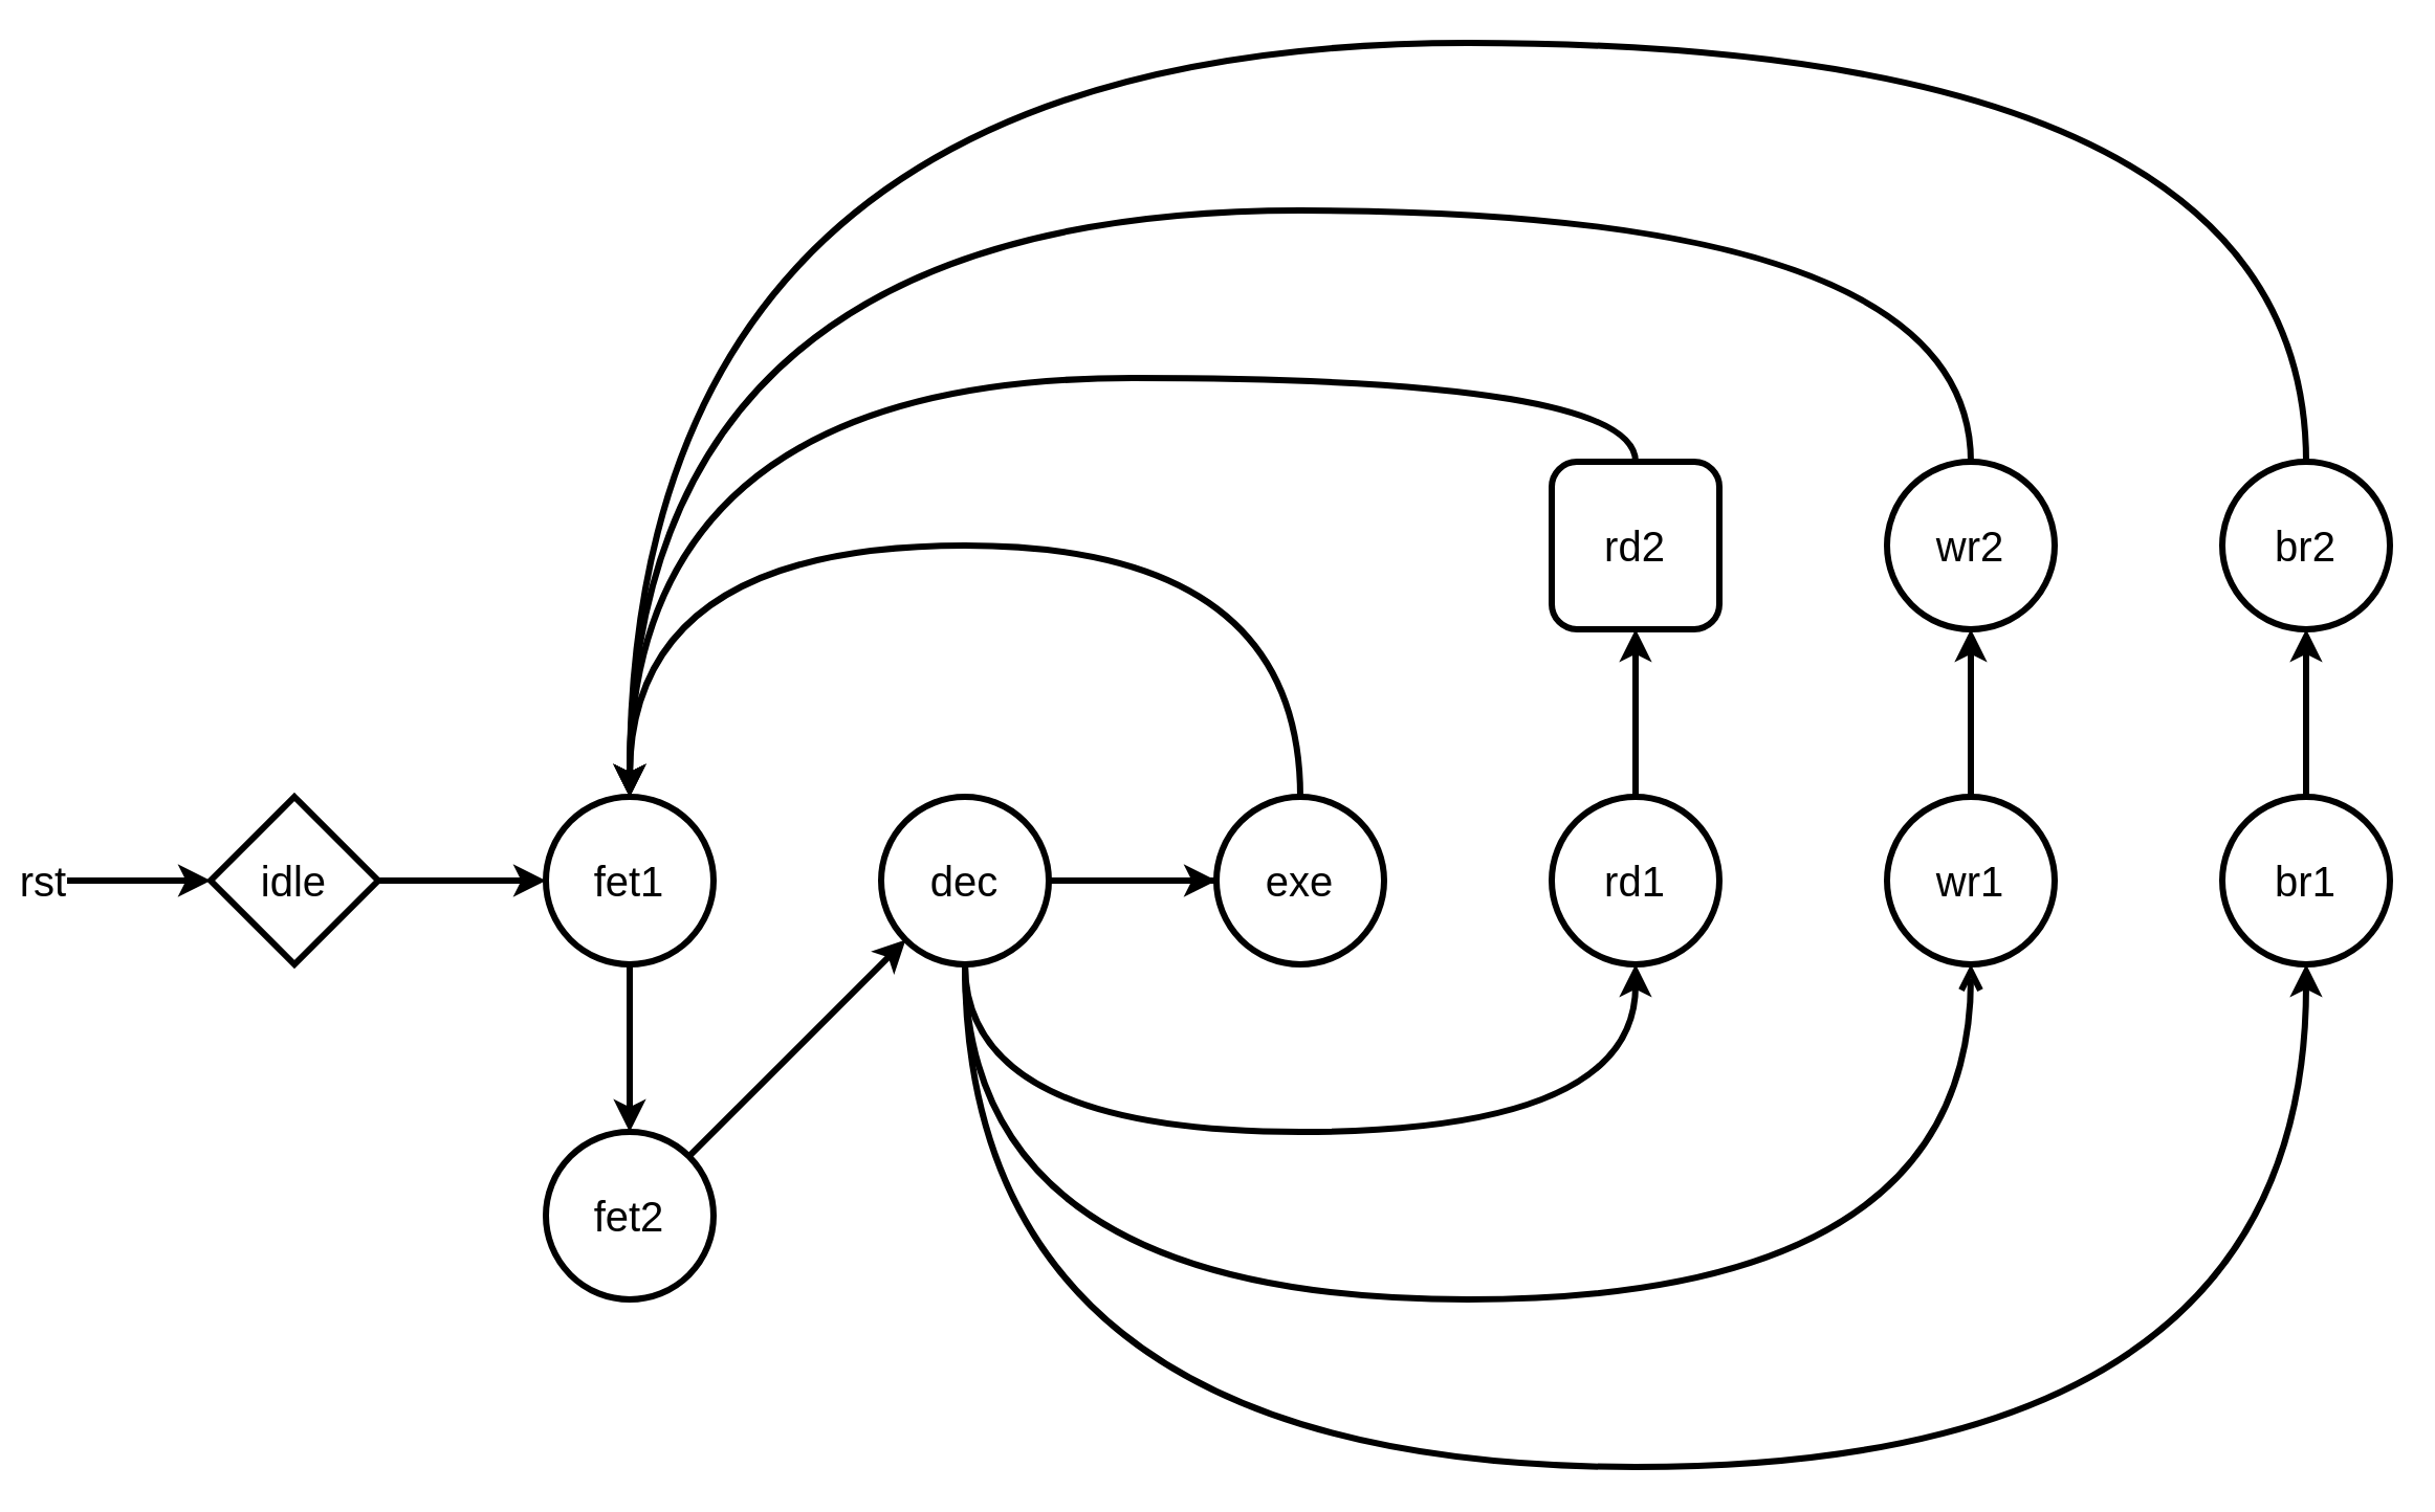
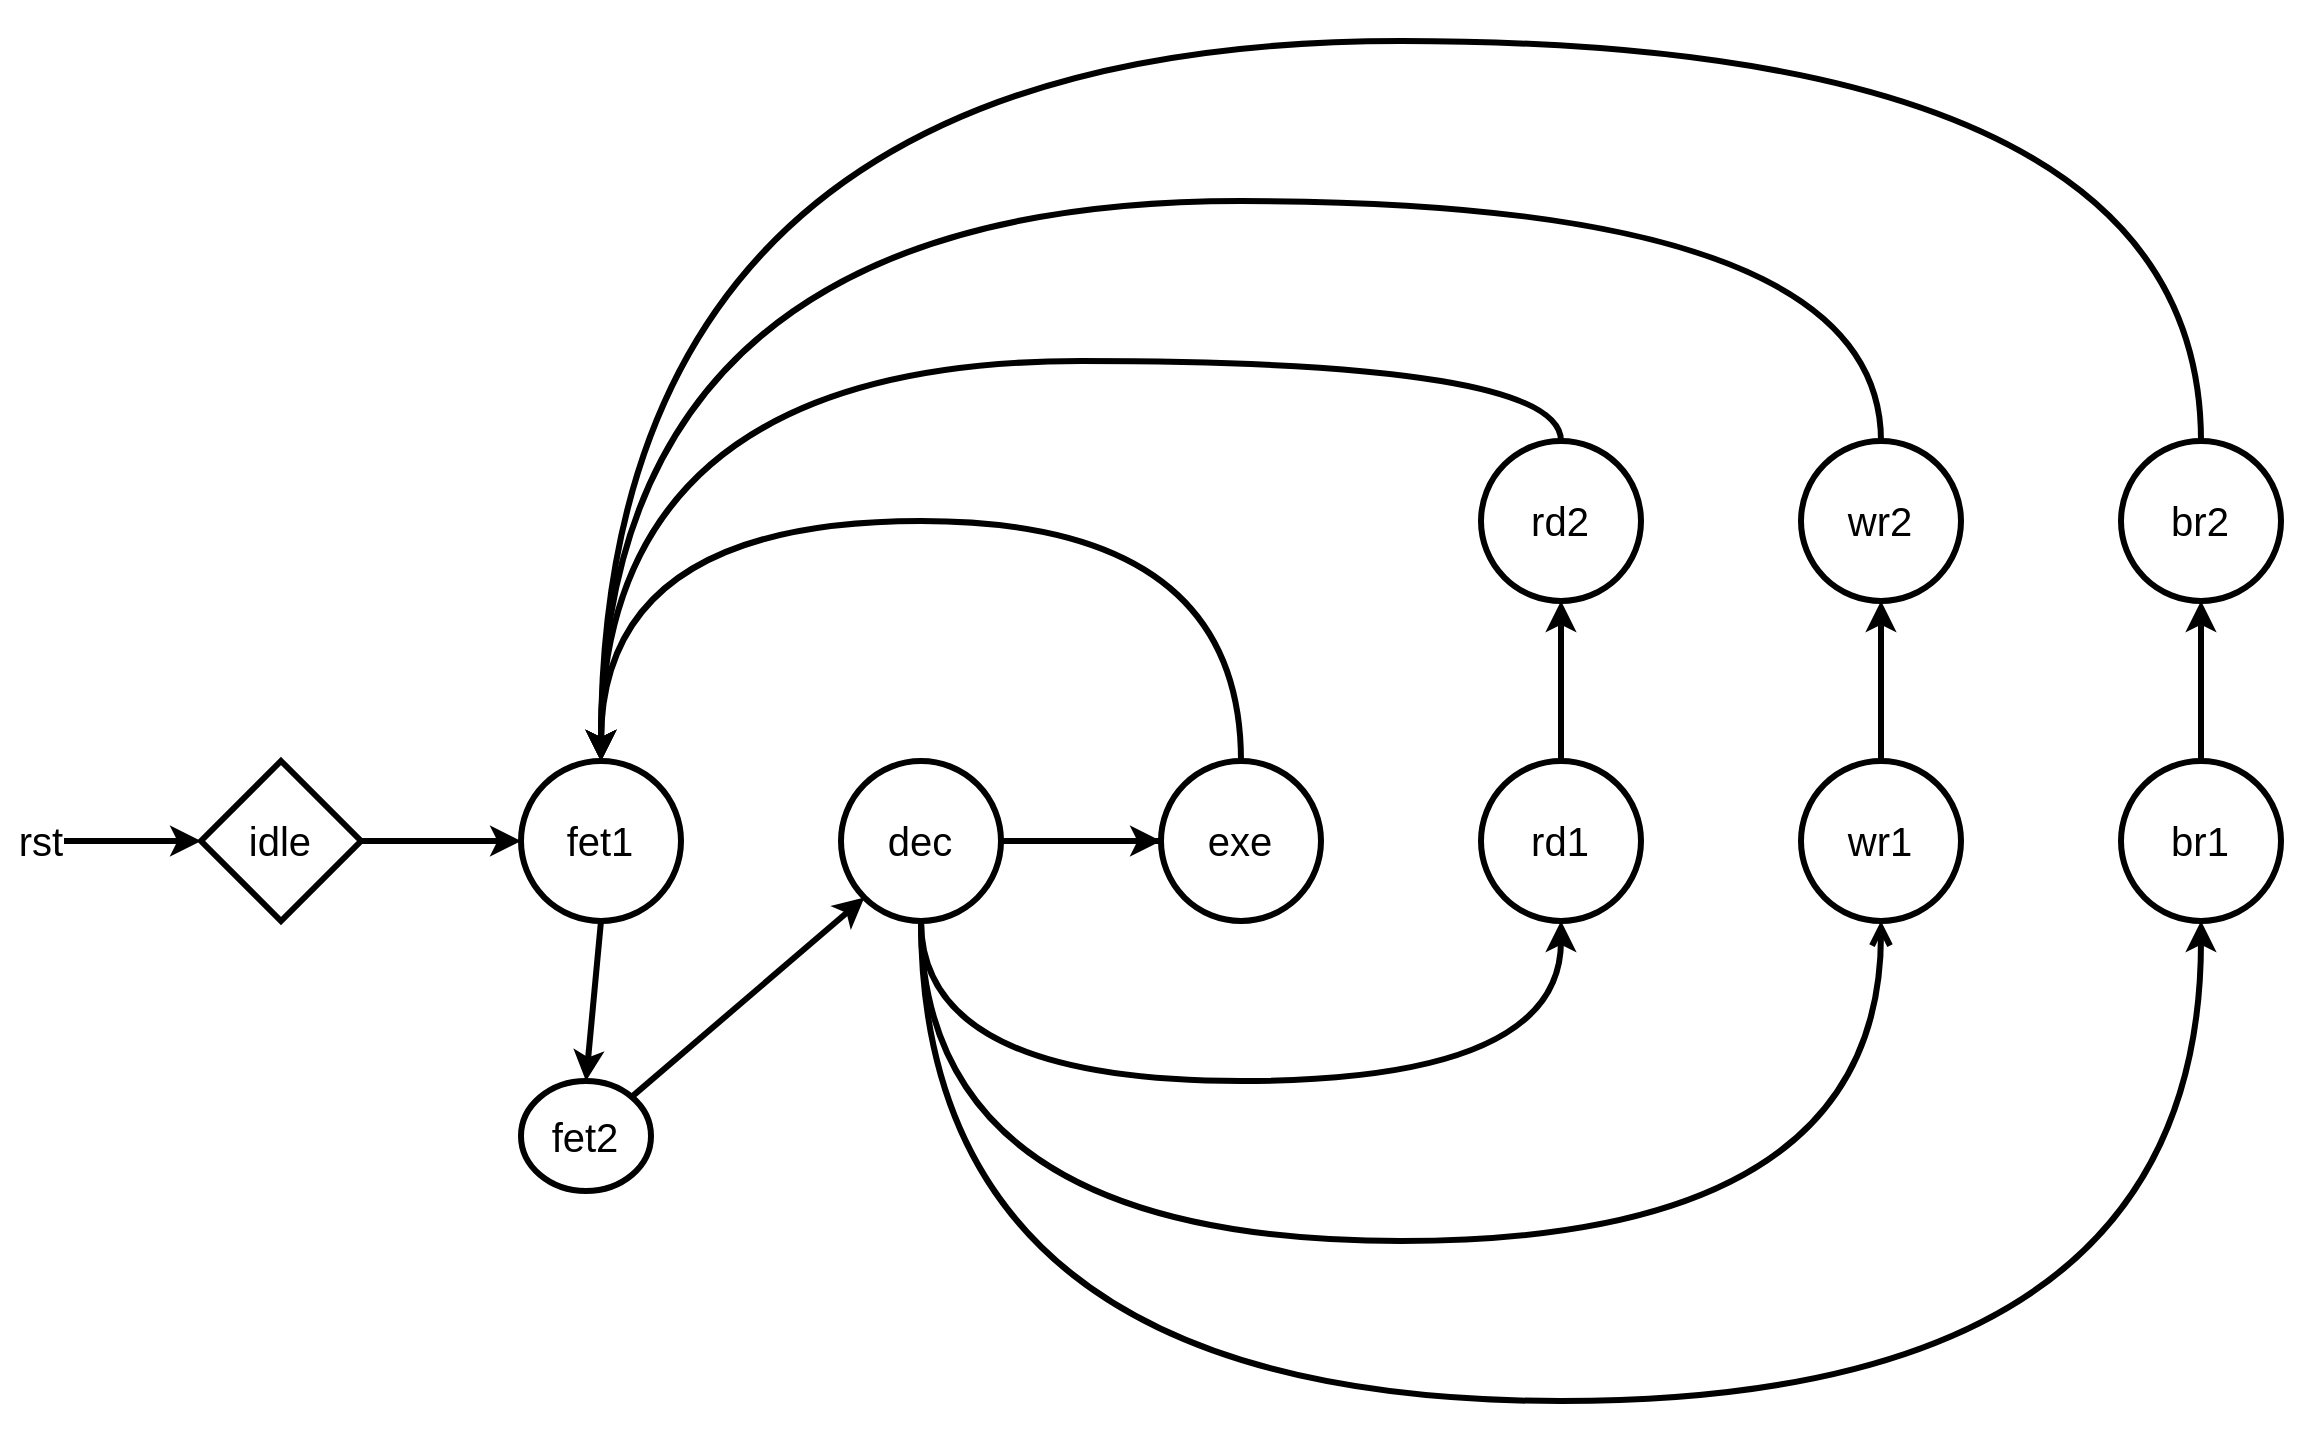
  <mxCell id="0" />
  <mxCell id="1" parent="0" />
  <mxCell id="2" value="idle" style="rhombus;whiteSpace=wrap;html=1;strokeWidth=3;fontSize=20;" parent="1" vertex="1"><mxGeometry x="100" y="380" width="80" height="80" as="geometry" /></mxCell>
  <mxCell id="3" value="fet1" style="ellipse;whiteSpace=wrap;html=1;strokeWidth=3;fontSize=20;" parent="1" vertex="1"><mxGeometry x="260" y="380" width="80" height="80" as="geometry" /></mxCell>
  <mxCell id="4" value="" style="endArrow=classic;html=1;rounded=0;exitX=1;exitY=0.5;exitDx=0;exitDy=0;entryX=0;entryY=0.5;entryDx=0;entryDy=0;strokeWidth=3;fontSize=20;" parent="1" source="2" target="3" edge="1"><mxGeometry width="50" height="50" relative="1" as="geometry"><mxPoint x="380" y="190" as="sourcePoint" /><mxPoint x="430" y="140" as="targetPoint" /></mxGeometry></mxCell>
  <mxCell id="5" style="edgeStyle=none;rounded=0;orthogonalLoop=1;jettySize=auto;html=1;strokeWidth=3;fontSize=20;" parent="1" source="9" target="27" edge="1"><mxGeometry relative="1" as="geometry" /></mxCell>
  <mxCell id="6" style="edgeStyle=orthogonalEdgeStyle;curved=1;rounded=0;orthogonalLoop=1;jettySize=auto;html=1;exitX=0.5;exitY=1;exitDx=0;exitDy=0;entryX=0.5;entryY=1;entryDx=0;entryDy=0;strokeWidth=3;fontSize=20;" parent="1" source="9" target="13" edge="1"><mxGeometry relative="1" as="geometry"><Array as="points"><mxPoint x="460" y="540" /><mxPoint x="780" y="540" /></Array></mxGeometry></mxCell>
  <mxCell id="7" style="edgeStyle=orthogonalEdgeStyle;curved=1;rounded=0;orthogonalLoop=1;jettySize=auto;html=1;exitX=0.5;exitY=1;exitDx=0;exitDy=0;entryX=0.5;entryY=1;entryDx=0;entryDy=0;strokeWidth=3;fontSize=20;endArrow=open;" parent="1" source="9" target="15" edge="1"><mxGeometry relative="1" as="geometry"><Array as="points"><mxPoint x="460" y="620" /><mxPoint x="940" y="620" /></Array></mxGeometry></mxCell>
  <mxCell id="8" style="edgeStyle=orthogonalEdgeStyle;curved=1;rounded=0;orthogonalLoop=1;jettySize=auto;html=1;exitX=0.5;exitY=1;exitDx=0;exitDy=0;entryX=0.5;entryY=1;entryDx=0;entryDy=0;strokeWidth=3;fontSize=20;" parent="1" source="9" target="19" edge="1"><mxGeometry relative="1" as="geometry"><Array as="points"><mxPoint x="460" y="700" /><mxPoint x="1100" y="700" /></Array></mxGeometry></mxCell>
  <mxCell id="9" value="dec" style="ellipse;whiteSpace=wrap;html=1;strokeWidth=3;fontSize=20;" parent="1" vertex="1"><mxGeometry x="420" y="380" width="80" height="80" as="geometry" /></mxCell>
  <mxCell id="10" style="edgeStyle=none;rounded=0;orthogonalLoop=1;jettySize=auto;html=1;entryX=0;entryY=1;entryDx=0;entryDy=0;strokeWidth=3;fontSize=20;" parent="1" source="11" target="9" edge="1"><mxGeometry relative="1" as="geometry"><mxPoint x="370" y="580" as="targetPoint" /></mxGeometry></mxCell>
- <mxCell id="11" value="fet2" style="ellipse;whiteSpace=wrap;html=1;strokeWidth=3;fontSize=20;" parent="1" vertex="1"><mxGeometry x="260" y="540" width="80" height="80" as="geometry" /></mxCell>
+ <mxCell id="11" value="fet2" style="ellipse;whiteSpace=wrap;html=1;strokeWidth=3;fontSize=20;" parent="1" vertex="1"><mxGeometry x="260" y="540" width="65" height="55" as="geometry" /></mxCell>
  <mxCell id="12" style="edgeStyle=orthogonalEdgeStyle;curved=1;rounded=0;orthogonalLoop=1;jettySize=auto;html=1;entryX=0.5;entryY=1;entryDx=0;entryDy=0;strokeWidth=3;fontSize=20;" parent="1" source="13" target="17" edge="1"><mxGeometry relative="1" as="geometry" /></mxCell>
  <mxCell id="13" value="rd1" style="ellipse;whiteSpace=wrap;html=1;strokeWidth=3;fontSize=20;" parent="1" vertex="1"><mxGeometry x="740" y="380" width="80" height="80" as="geometry" /></mxCell>
  <mxCell id="14" style="edgeStyle=orthogonalEdgeStyle;curved=1;rounded=0;orthogonalLoop=1;jettySize=auto;html=1;strokeWidth=3;fontSize=20;" parent="1" source="15" target="21" edge="1"><mxGeometry relative="1" as="geometry" /></mxCell>
  <mxCell id="15" value="wr1" style="ellipse;whiteSpace=wrap;html=1;strokeWidth=3;fontSize=20;" parent="1" vertex="1"><mxGeometry x="900" y="380" width="80" height="80" as="geometry" /></mxCell>
  <mxCell id="16" style="edgeStyle=orthogonalEdgeStyle;curved=1;rounded=0;orthogonalLoop=1;jettySize=auto;html=1;exitX=0.5;exitY=0;exitDx=0;exitDy=0;entryX=0.5;entryY=0;entryDx=0;entryDy=0;strokeWidth=3;fontSize=20;" parent="1" source="17" target="3" edge="1"><mxGeometry relative="1" as="geometry"><Array as="points"><mxPoint x="780" y="180" /><mxPoint x="300" y="180" /></Array></mxGeometry></mxCell>
- <mxCell id="17" value="rd2" style="whiteSpace=wrap;html=1;strokeWidth=3;fontSize=20;rounded=1;" parent="1" vertex="1"><mxGeometry x="740" y="220" width="80" height="80" as="geometry" /></mxCell>
+ <mxCell id="17" value="rd2" style="ellipse;whiteSpace=wrap;html=1;strokeWidth=3;fontSize=20;" parent="1" vertex="1"><mxGeometry x="740" y="220" width="80" height="80" as="geometry" /></mxCell>
  <mxCell id="18" style="edgeStyle=orthogonalEdgeStyle;curved=1;rounded=0;orthogonalLoop=1;jettySize=auto;html=1;entryX=0.5;entryY=1;entryDx=0;entryDy=0;strokeWidth=3;fontSize=20;" parent="1" source="19" target="23" edge="1"><mxGeometry relative="1" as="geometry" /></mxCell>
  <mxCell id="19" value="br1" style="ellipse;whiteSpace=wrap;html=1;strokeWidth=3;fontSize=20;" parent="1" vertex="1"><mxGeometry x="1060" y="380" width="80" height="80" as="geometry" /></mxCell>
  <mxCell id="20" style="edgeStyle=orthogonalEdgeStyle;curved=1;rounded=0;orthogonalLoop=1;jettySize=auto;html=1;exitX=0.5;exitY=0;exitDx=0;exitDy=0;entryX=0.5;entryY=0;entryDx=0;entryDy=0;strokeWidth=3;fontSize=20;" parent="1" source="21" target="3" edge="1"><mxGeometry relative="1" as="geometry"><Array as="points"><mxPoint x="940" y="100" /><mxPoint x="300" y="100" /></Array></mxGeometry></mxCell>
  <mxCell id="21" value="wr2" style="ellipse;whiteSpace=wrap;html=1;strokeWidth=3;fontSize=20;" parent="1" vertex="1"><mxGeometry x="900" y="220" width="80" height="80" as="geometry" /></mxCell>
  <mxCell id="22" style="edgeStyle=orthogonalEdgeStyle;curved=1;rounded=0;orthogonalLoop=1;jettySize=auto;html=1;exitX=0.5;exitY=0;exitDx=0;exitDy=0;entryX=0.5;entryY=0;entryDx=0;entryDy=0;strokeWidth=3;" parent="1" source="23" target="3" edge="1"><mxGeometry relative="1" as="geometry"><Array as="points"><mxPoint x="1100" y="20" /><mxPoint x="300" y="20" /></Array></mxGeometry></mxCell>
  <mxCell id="23" value="br2" style="ellipse;whiteSpace=wrap;html=1;strokeWidth=3;fontSize=20;" parent="1" vertex="1"><mxGeometry x="1060" y="220" width="80" height="80" as="geometry" /></mxCell>
  <mxCell id="24" value="" style="endArrow=classic;html=1;rounded=0;exitX=0.5;exitY=1;exitDx=0;exitDy=0;entryX=0.5;entryY=0;entryDx=0;entryDy=0;strokeWidth=3;fontSize=20;" parent="1" source="3" target="11" edge="1"><mxGeometry width="50" height="50" relative="1" as="geometry"><mxPoint x="440" y="470" as="sourcePoint" /><mxPoint x="490" y="420" as="targetPoint" /></mxGeometry></mxCell>
  <mxCell id="25" value="" style="edgeStyle=none;rounded=0;orthogonalLoop=1;jettySize=auto;html=1;entryX=0;entryY=0.5;entryDx=0;entryDy=0;endArrow=none;strokeWidth=3;fontSize=20;" parent="1" source="9" target="27" edge="1"><mxGeometry relative="1" as="geometry"><mxPoint x="500" y="420" as="sourcePoint" /><mxPoint x="700" y="420" as="targetPoint" /></mxGeometry></mxCell>
  <mxCell id="26" style="edgeStyle=orthogonalEdgeStyle;curved=1;rounded=0;orthogonalLoop=1;jettySize=auto;html=1;exitX=0.5;exitY=0;exitDx=0;exitDy=0;entryX=0.5;entryY=0;entryDx=0;entryDy=0;strokeWidth=3;fontSize=20;" parent="1" source="27" target="3" edge="1"><mxGeometry relative="1" as="geometry"><Array as="points"><mxPoint x="620" y="260" /><mxPoint x="300" y="260" /></Array></mxGeometry></mxCell>
  <mxCell id="27" value="exe" style="ellipse;whiteSpace=wrap;html=1;strokeWidth=3;fontSize=20;" parent="1" vertex="1"><mxGeometry x="580" y="380" width="80" height="80" as="geometry" /></mxCell>
  <mxCell id="28" value="rst" style="endArrow=classic;html=1;rounded=0;strokeWidth=3;fontSize=20;entryX=0;entryY=0.5;entryDx=0;entryDy=0;" edge="1" parent="1" target="2"><mxGeometry x="-1" width="50" height="50" relative="1" as="geometry"><mxPoint x="20" y="420" as="sourcePoint" /><mxPoint x="430" y="370" as="targetPoint" /><mxPoint as="offset" /></mxGeometry></mxCell>
